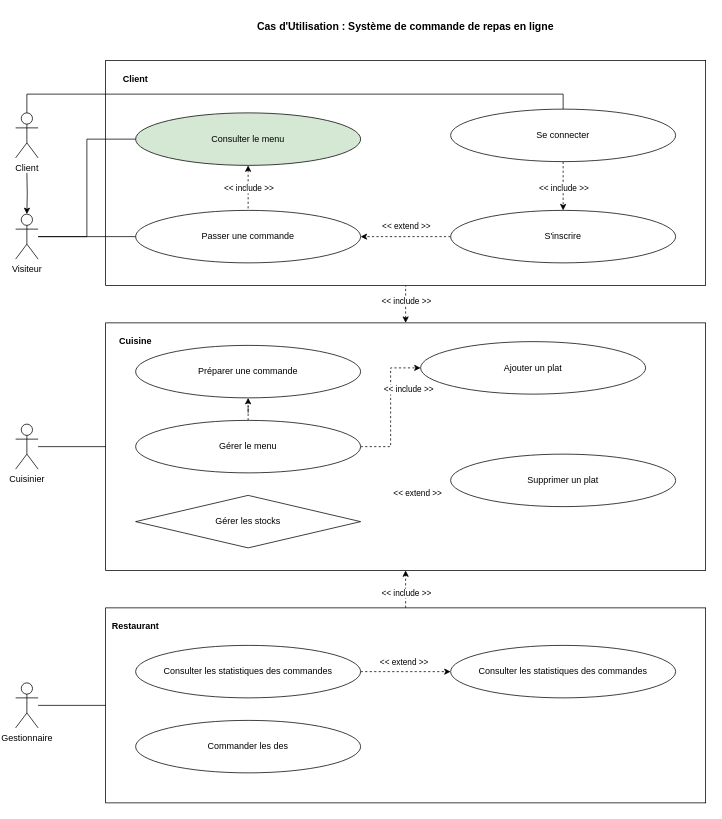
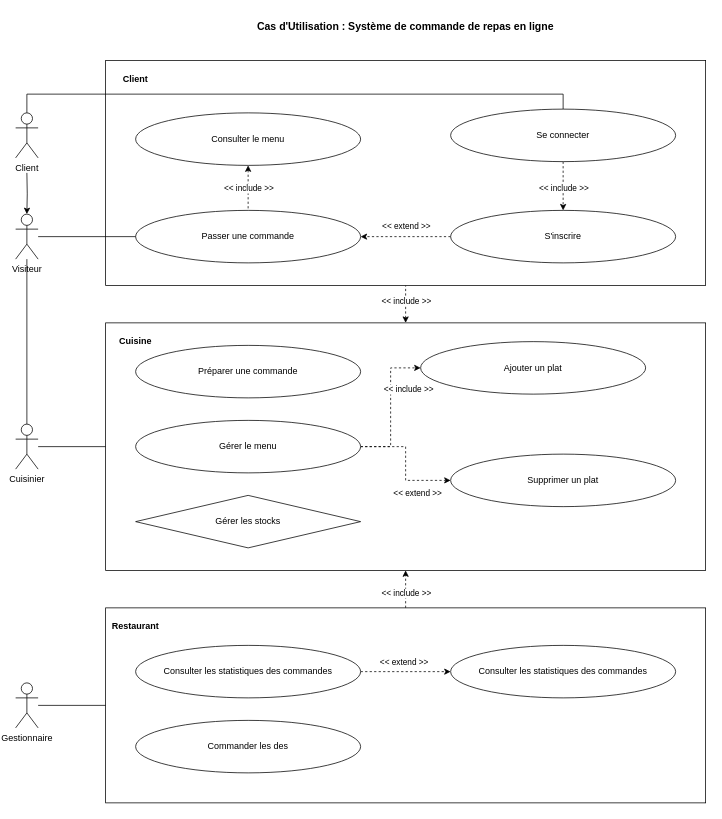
  <mxCell id="0" />
  <mxCell id="1" parent="0" />
  <mxCell id="2" style="edgeStyle=orthogonalEdgeStyle;rounded=0;orthogonalLoop=1;jettySize=auto;html=1;exitX=0.5;exitY=0;exitDx=0;exitDy=0;entryX=0.5;entryY=1;entryDx=0;entryDy=0;dashed=1;" edge="1" parent="1" source="3" target="5"><mxGeometry relative="1" as="geometry" /></mxCell>
  <mxCell id="3" value="" style="rounded=0;whiteSpace=wrap;html=1;" vertex="1" parent="1"><mxGeometry x="140" y="810" width="800" height="260" as="geometry" /></mxCell>
  <mxCell id="4" style="edgeStyle=orthogonalEdgeStyle;rounded=0;orthogonalLoop=1;jettySize=auto;html=1;exitX=0.5;exitY=0;exitDx=0;exitDy=0;entryX=0.5;entryY=1;entryDx=0;entryDy=0;dashed=1;startArrow=classic;startFill=1;endArrow=none;endFill=0;" edge="1" parent="1" source="5" target="6"><mxGeometry relative="1" as="geometry" /></mxCell>
  <mxCell id="5" value="" style="rounded=0;whiteSpace=wrap;html=1;" vertex="1" parent="1"><mxGeometry x="140" y="430" width="800" height="330" as="geometry" /></mxCell>
  <mxCell id="6" value="" style="rounded=0;whiteSpace=wrap;html=1;" vertex="1" parent="1"><mxGeometry x="140" y="80" width="800" height="300" as="geometry" /></mxCell>
  <mxCell id="7" style="edgeStyle=orthogonalEdgeStyle;rounded=0;orthogonalLoop=1;jettySize=auto;html=1;entryX=0;entryY=0.5;entryDx=0;entryDy=0;endArrow=none;endFill=0;" edge="1" parent="1" source="8" target="3"><mxGeometry relative="1" as="geometry" /></mxCell>
  <mxCell id="8" value="Gestionnaire" style="shape=umlActor;verticalLabelPosition=bottom;verticalAlign=top;html=1;outlineConnect=0;" vertex="1" parent="1"><mxGeometry x="20" y="910" width="30" height="60" as="geometry" /></mxCell>
  <mxCell id="9" style="edgeStyle=orthogonalEdgeStyle;rounded=0;orthogonalLoop=1;jettySize=auto;html=1;entryX=0;entryY=0.5;entryDx=0;entryDy=0;endArrow=none;endFill=0;" edge="1" parent="1" source="10" target="5"><mxGeometry relative="1" as="geometry" /></mxCell>
  <mxCell id="10" value="Cuisinier" style="shape=umlActor;verticalLabelPosition=bottom;verticalAlign=top;html=1;outlineConnect=0;" vertex="1" parent="1"><mxGeometry x="20" y="565" width="30" height="60" as="geometry" /></mxCell>
  <mxCell id="11" style="edgeStyle=orthogonalEdgeStyle;rounded=0;orthogonalLoop=1;jettySize=auto;html=1;entryX=0.5;entryY=0;entryDx=0;entryDy=0;endArrow=none;endFill=0;" edge="1" parent="1" source="12" target="45"><mxGeometry relative="1" as="geometry"><Array as="points"><mxPoint x="35" y="125" /><mxPoint x="750" y="125" /></Array></mxGeometry></mxCell>
  <mxCell id="12" value="Client" style="shape=umlActor;verticalLabelPosition=bottom;verticalAlign=top;html=1;outlineConnect=0;" vertex="1" parent="1"><mxGeometry x="20" y="150" width="30" height="60" as="geometry" /></mxCell>
  <mxCell id="13" style="edgeStyle=orthogonalEdgeStyle;rounded=0;orthogonalLoop=1;jettySize=auto;html=1;dashed=1;startArrow=classic;startFill=1;endArrow=none;endFill=0;" edge="1" parent="1" source="15" target="19"><mxGeometry relative="1" as="geometry" /></mxCell>
  <mxCell id="14" value="&amp;lt;&amp;lt; include &amp;gt;&amp;gt;" style="edgeLabel;html=1;align=center;verticalAlign=middle;resizable=0;points=[];" vertex="1" connectable="0" parent="13"><mxGeometry x="-0.463" y="4" relative="1" as="geometry"><mxPoint x="-4" y="14" as="offset" /></mxGeometry></mxCell>
- <mxCell id="15" value="Consulter le menu" style="ellipse;whiteSpace=wrap;html=1;fillColor=#d5e8d4;" vertex="1" parent="1"><mxGeometry x="180" y="150" width="300" height="70" as="geometry" /></mxCell>
+ <mxCell id="15" value="Consulter le menu" style="ellipse;whiteSpace=wrap;html=1;" vertex="1" parent="1"><mxGeometry x="180" y="150" width="300" height="70" as="geometry" /></mxCell>
  <mxCell id="16" style="edgeStyle=orthogonalEdgeStyle;rounded=0;orthogonalLoop=1;jettySize=auto;html=1;entryX=1;entryY=0.5;entryDx=0;entryDy=0;dashed=1;" edge="1" parent="1" source="18" target="19"><mxGeometry relative="1" as="geometry" /></mxCell>
  <mxCell id="17" value="&amp;lt;&amp;lt; extend &amp;gt;&amp;gt;" style="edgeLabel;html=1;align=center;verticalAlign=middle;resizable=0;points=[];" vertex="1" connectable="0" parent="16"><mxGeometry x="-0.05" relative="1" as="geometry"><mxPoint x="-3" y="-15" as="offset" /></mxGeometry></mxCell>
  <mxCell id="18" value="S'inscrire" style="ellipse;whiteSpace=wrap;html=1;" vertex="1" parent="1"><mxGeometry x="600" y="280" width="300" height="70" as="geometry" /></mxCell>
  <mxCell id="19" value="Passer une commande" style="ellipse;whiteSpace=wrap;html=1;" vertex="1" parent="1"><mxGeometry x="180" y="280" width="300" height="70" as="geometry" /></mxCell>
  <mxCell id="20" style="edgeStyle=orthogonalEdgeStyle;rounded=0;orthogonalLoop=1;jettySize=auto;html=1;entryX=0;entryY=0.5;entryDx=0;entryDy=0;dashed=1;" edge="1" parent="1" source="23" target="28"><mxGeometry relative="1" as="geometry" /></mxCell>
  <mxCell id="21" value="&amp;lt;&amp;lt; include &amp;gt;&amp;gt;" style="edgeLabel;html=1;align=center;verticalAlign=middle;resizable=0;points=[];" vertex="1" connectable="0" parent="20"><mxGeometry x="-0.442" relative="1" as="geometry"><mxPoint x="23" y="-65" as="offset" /></mxGeometry></mxCell>
- <mxCell id="22" style="edgeStyle=orthogonalEdgeStyle;rounded=0;orthogonalLoop=1;jettySize=auto;html=1;dashed=1;" edge="1" parent="1" source="23" target="24"><mxGeometry relative="1" as="geometry" /></mxCell>
+ <mxCell id="22" style="edgeStyle=orthogonalEdgeStyle;rounded=0;orthogonalLoop=1;jettySize=auto;html=1;entryX=0;entryY=0.5;entryDx=0;entryDy=0;dashed=1;" edge="1" parent="1" source="23" target="29"><mxGeometry relative="1" as="geometry" /></mxCell>
  <mxCell id="23" value="Gérer le menu" style="ellipse;whiteSpace=wrap;html=1;" vertex="1" parent="1"><mxGeometry x="180" y="560" width="300" height="70" as="geometry" /></mxCell>
  <mxCell id="24" value="Préparer une commande" style="ellipse;whiteSpace=wrap;html=1;" vertex="1" parent="1"><mxGeometry x="180" y="460" width="300" height="70" as="geometry" /></mxCell>
  <mxCell id="25" style="edgeStyle=orthogonalEdgeStyle;rounded=0;orthogonalLoop=1;jettySize=auto;html=1;exitX=1;exitY=0.5;exitDx=0;exitDy=0;entryX=0;entryY=0.5;entryDx=0;entryDy=0;dashed=1;" edge="1" parent="1" source="26" target="35"><mxGeometry relative="1" as="geometry" /></mxCell>
  <mxCell id="26" value="Consulter les statistiques des commandes" style="ellipse;whiteSpace=wrap;html=1;" vertex="1" parent="1"><mxGeometry x="180" y="860" width="300" height="70" as="geometry" /></mxCell>
  <mxCell id="27" value="&lt;b&gt;Client&lt;/b&gt;" style="text;html=1;align=center;verticalAlign=middle;whiteSpace=wrap;rounded=0;" vertex="1" parent="1"><mxGeometry x="150" width="60" height="30" as="geometry" y="90" /></mxCell>
  <mxCell id="28" value="Ajouter un plat" style="ellipse;whiteSpace=wrap;html=1;" vertex="1" parent="1"><mxGeometry x="560" y="455" width="300" height="70" as="geometry" /></mxCell>
  <mxCell id="29" value="Supprimer un plat" style="ellipse;whiteSpace=wrap;html=1;" vertex="1" parent="1"><mxGeometry x="600" y="605" width="300" height="70" as="geometry" /></mxCell>
  <mxCell id="30" value="&amp;lt;&amp;lt; extend &amp;gt;&amp;gt;" style="edgeLabel;html=1;align=center;verticalAlign=middle;resizable=0;points=[];" vertex="1" connectable="0" parent="1"><mxGeometry x="560" y="535" as="geometry"><mxPoint x="-5" y="121" as="offset" /></mxGeometry></mxCell>
  <mxCell id="31" value="&lt;b&gt;Cuisine&lt;/b&gt;" style="text;html=1;align=center;verticalAlign=middle;whiteSpace=wrap;rounded=0;" vertex="1" parent="1"><mxGeometry x="150" y="440" width="60" height="30" as="geometry" /></mxCell>
  <mxCell id="32" value="&lt;b&gt;Restaurant&lt;/b&gt;" style="text;html=1;align=center;verticalAlign=middle;whiteSpace=wrap;rounded=0;" vertex="1" parent="1"><mxGeometry x="150" y="820" width="60" height="30" as="geometry" /></mxCell>
  <mxCell id="33" value="Commander les des" style="ellipse;whiteSpace=wrap;html=1;" vertex="1" parent="1"><mxGeometry x="180" y="960" width="300" height="70" as="geometry" /></mxCell>
  <mxCell id="34" value="Gérer les stocks" style="rhombus;whiteSpace=wrap;html=1;" vertex="1" parent="1"><mxGeometry x="180" y="660" width="300" height="70" as="geometry" /></mxCell>
  <mxCell id="35" value="Consulter les statistiques des commandes" style="ellipse;whiteSpace=wrap;html=1;" vertex="1" parent="1"><mxGeometry x="600" y="860" width="300" height="70" as="geometry" /></mxCell>
  <mxCell id="36" value="&amp;lt;&amp;lt; extend &amp;gt;&amp;gt;" style="edgeLabel;html=1;align=center;verticalAlign=middle;resizable=0;points=[];" vertex="1" connectable="0" parent="1"><mxGeometry x="540" y="630" as="geometry"><mxPoint x="-3" y="251" as="offset" /></mxGeometry></mxCell>
  <mxCell id="37" value="&amp;lt;&amp;lt; include &amp;gt;&amp;gt;" style="edgeLabel;html=1;align=center;verticalAlign=middle;resizable=0;points=[];" vertex="1" connectable="0" parent="1"><mxGeometry x="540" y="400" as="geometry" /></mxCell>
  <mxCell id="38" value="&amp;lt;&amp;lt; include &amp;gt;&amp;gt;" style="edgeLabel;html=1;align=center;verticalAlign=middle;resizable=0;points=[];" vertex="1" connectable="0" parent="1"><mxGeometry x="540" y="790" as="geometry" /></mxCell>
  <mxCell id="39" style="edgeStyle=orthogonalEdgeStyle;rounded=0;orthogonalLoop=1;jettySize=auto;html=1;entryX=0;entryY=0.5;entryDx=0;entryDy=0;endArrow=none;endFill=0;" edge="1" parent="1" source="41" target="19"><mxGeometry relative="1" as="geometry" /></mxCell>
- <mxCell id="40" style="edgeStyle=orthogonalEdgeStyle;rounded=0;orthogonalLoop=1;jettySize=auto;html=1;entryX=0;entryY=0.5;entryDx=0;entryDy=0;endArrow=none;endFill=0;" edge="1" parent="1" source="41" target="15"><mxGeometry relative="1" as="geometry" /></mxCell>
+ <mxCell id="40" style="edgeStyle=orthogonalEdgeStyle;rounded=0;orthogonalLoop=1;jettySize=auto;html=1;endArrow=none;endFill=0;" edge="1" parent="1" source="41" target="10"><mxGeometry relative="1" as="geometry" /></mxCell>
  <mxCell id="41" value="Visiteur" style="shape=umlActor;verticalLabelPosition=bottom;verticalAlign=top;html=1;outlineConnect=0;" vertex="1" parent="1"><mxGeometry x="20" y="285" width="30" height="60" as="geometry" /></mxCell>
  <mxCell id="42" style="edgeStyle=orthogonalEdgeStyle;rounded=0;orthogonalLoop=1;jettySize=auto;html=1;entryX=0.5;entryY=0;entryDx=0;entryDy=0;entryPerimeter=0;" edge="1" parent="1" target="41"><mxGeometry relative="1" as="geometry"><mxPoint x="35" y="230" as="sourcePoint" /></mxGeometry></mxCell>
  <mxCell id="43" style="edgeStyle=orthogonalEdgeStyle;rounded=0;orthogonalLoop=1;jettySize=auto;html=1;entryX=0.5;entryY=0;entryDx=0;entryDy=0;dashed=1;" edge="1" parent="1" source="45" target="18"><mxGeometry relative="1" as="geometry" /></mxCell>
  <mxCell id="44" value="&amp;lt;&amp;lt; include &amp;gt;&amp;gt;" style="edgeLabel;html=1;align=center;verticalAlign=middle;resizable=0;points=[];" vertex="1" connectable="0" parent="43"><mxGeometry x="0.336" y="-2" relative="1" as="geometry"><mxPoint x="2" y="-9" as="offset" /></mxGeometry></mxCell>
  <mxCell id="45" value="Se connecter" style="ellipse;whiteSpace=wrap;html=1;" vertex="1" parent="1"><mxGeometry x="600" y="145" width="300" height="70" as="geometry" /></mxCell>
  <mxCell id="46" value="&lt;b style=&quot;font-size: 14px;&quot;&gt;Cas d'Utilisation : Système de commande de repas en ligne&lt;/b&gt;" style="text;html=1;align=center;verticalAlign=middle;whiteSpace=wrap;rounded=0;fontSize=14;" vertex="1" parent="1"><mxGeometry x="340" y="20" width="400" height="30" as="geometry" /></mxCell>
